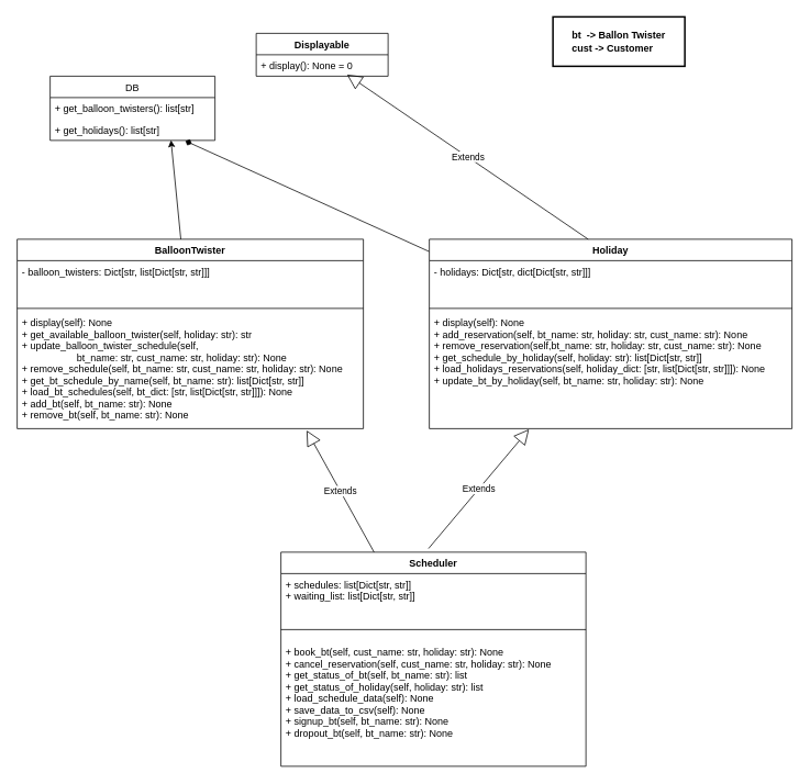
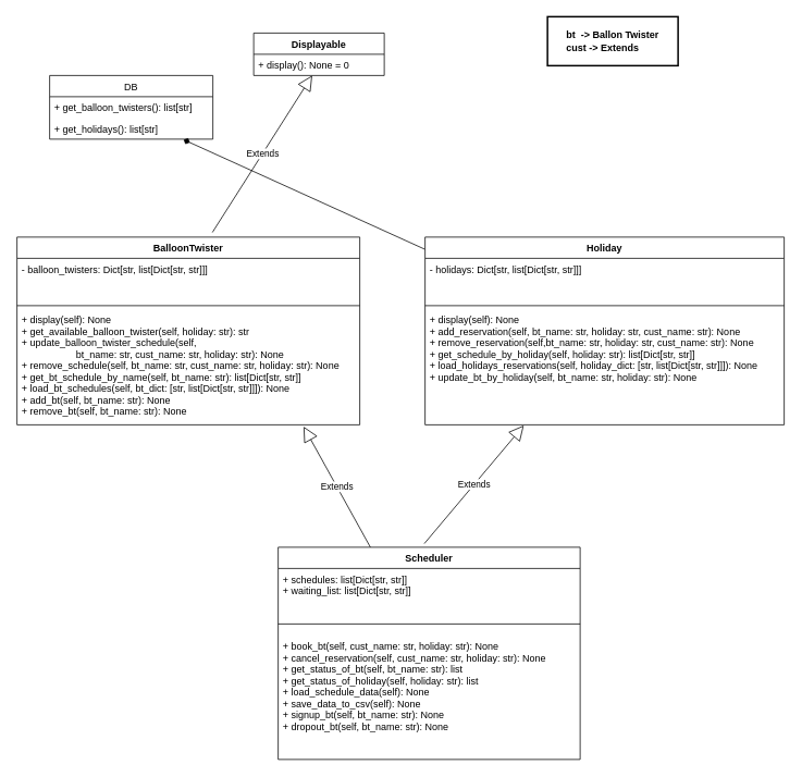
  <mxCell id="0" />
  <mxCell id="1" parent="0" />
  <mxCell id="2" value="Scheduler" style="swimlane;fontStyle=1;align=center;verticalAlign=top;childLayout=stackLayout;horizontal=1;startSize=26;horizontalStack=0;resizeParent=1;resizeParentMax=0;resizeLast=0;collapsible=1;marginBottom=0;" vertex="1" parent="1"><mxGeometry x="340" y="670" width="370" height="260" as="geometry" /></mxCell>
  <mxCell id="3" value="+ schedules: list[Dict[str, str]]&#10;+ waiting_list: list[Dict[str, str]]" style="text;strokeColor=none;fillColor=none;align=left;verticalAlign=top;spacingLeft=4;spacingRight=4;overflow=hidden;rotatable=0;points=[[0,0.5],[1,0.5]];portConstraint=eastwest;" vertex="1" parent="2"><mxGeometry y="26" width="370" height="54" as="geometry" /></mxCell>
  <mxCell id="4" value="" style="line;strokeWidth=1;fillColor=none;align=left;verticalAlign=middle;spacingTop=-1;spacingLeft=3;spacingRight=3;rotatable=0;labelPosition=right;points=[];portConstraint=eastwest;" vertex="1" parent="2"><mxGeometry y="80" width="370" height="28" as="geometry" /></mxCell>
  <mxCell id="5" value="+ book_bt(self, cust_name: str, holiday: str): None&#10;+ cancel_reservation(self, cust_name: str, holiday: str): None&#10;+ get_status_of_bt(self, bt_name: str): list&#10;+ get_status_of_holiday(self, holiday: str): list&#10;+ load_schedule_data(self): None&#10;+ save_data_to_csv(self): None&#10;+ signup_bt(self, bt_name: str): None&#10;+ dropout_bt(self, bt_name: str): None" style="text;strokeColor=none;fillColor=none;align=left;verticalAlign=top;spacingLeft=4;spacingRight=4;overflow=hidden;rotatable=0;points=[[0,0.5],[1,0.5]];portConstraint=eastwest;" vertex="1" parent="2"><mxGeometry y="108" width="370" height="152" as="geometry" /></mxCell>
- <mxCell id="6" style="edgeStyle=none;html=1;entryX=0.733;entryY=0.989;entryDx=0;entryDy=0;entryPerimeter=0;" edge="1" parent="1" source="7" target="22"><mxGeometry relative="1" as="geometry" /></mxCell>
  <mxCell id="7" value="BalloonTwister" style="swimlane;fontStyle=1;align=center;verticalAlign=top;childLayout=stackLayout;horizontal=1;startSize=26;horizontalStack=0;resizeParent=1;resizeParentMax=0;resizeLast=0;collapsible=1;marginBottom=0;" vertex="1" parent="1"><mxGeometry x="20" y="290" width="420" height="230" as="geometry" /></mxCell>
  <mxCell id="8" value="- balloon_twisters: Dict[str, list[Dict[str, str]]]" style="text;strokeColor=none;fillColor=none;align=left;verticalAlign=top;spacingLeft=4;spacingRight=4;overflow=hidden;rotatable=0;points=[[0,0.5],[1,0.5]];portConstraint=eastwest;" vertex="1" parent="7"><mxGeometry y="26" width="420" height="54" as="geometry" /></mxCell>
  <mxCell id="9" value="" style="line;strokeWidth=1;fillColor=none;align=left;verticalAlign=middle;spacingTop=-1;spacingLeft=3;spacingRight=3;rotatable=0;labelPosition=right;points=[];portConstraint=eastwest;" vertex="1" parent="7"><mxGeometry y="80" width="420" height="8" as="geometry" /></mxCell>
  <mxCell id="10" value="+ display(self): None&#10;+ get_available_balloon_twister(self, holiday: str): str&#10;+ update_balloon_twister_schedule(self, &#10;                    bt_name: str, cust_name: str, holiday: str): None&#10;+ remove_schedule(self, bt_name: str, cust_name: str, holiday: str): None&#10;+ get_bt_schedule_by_name(self, bt_name: str): list[Dict[str, str]]&#10;+ load_bt_schedules(self, bt_dict: [str, list[Dict[str, str]]]): None&#10;+ add_bt(self, bt_name: str): None&#10;+ remove_bt(self, bt_name: str): None" style="text;strokeColor=none;fillColor=none;align=left;verticalAlign=top;spacingLeft=4;spacingRight=4;overflow=hidden;rotatable=0;points=[[0,0.5],[1,0.5]];portConstraint=eastwest;" vertex="1" parent="7"><mxGeometry y="88" width="420" height="142" as="geometry" /></mxCell>
  <mxCell id="11" style="edgeStyle=none;html=1;entryX=0.821;entryY=1.026;entryDx=0;entryDy=0;entryPerimeter=0;endArrow=diamond;" edge="1" parent="1" source="12" target="22"><mxGeometry relative="1" as="geometry" /></mxCell>
  <mxCell id="12" value="Holiday" style="swimlane;fontStyle=1;align=center;verticalAlign=top;childLayout=stackLayout;horizontal=1;startSize=26;horizontalStack=0;resizeParent=1;resizeParentMax=0;resizeLast=0;collapsible=1;marginBottom=0;" vertex="1" parent="1"><mxGeometry x="520" y="290" width="440" height="230" as="geometry" /></mxCell>
- <mxCell id="13" value="- holidays: Dict[str, dict[Dict[str, str]]]" style="text;strokeColor=none;fillColor=none;align=left;verticalAlign=top;spacingLeft=4;spacingRight=4;overflow=hidden;rotatable=0;points=[[0,0.5],[1,0.5]];portConstraint=eastwest;" vertex="1" parent="12"><mxGeometry y="26" width="440" height="54" as="geometry" /></mxCell>
+ <mxCell id="13" value="- holidays: Dict[str, list[Dict[str, str]]]" style="text;strokeColor=none;fillColor=none;align=left;verticalAlign=top;spacingLeft=4;spacingRight=4;overflow=hidden;rotatable=0;points=[[0,0.5],[1,0.5]];portConstraint=eastwest;" vertex="1" parent="12"><mxGeometry y="26" width="440" height="54" as="geometry" /></mxCell>
  <mxCell id="14" value="" style="line;strokeWidth=1;fillColor=none;align=left;verticalAlign=middle;spacingTop=-1;spacingLeft=3;spacingRight=3;rotatable=0;labelPosition=right;points=[];portConstraint=eastwest;" vertex="1" parent="12"><mxGeometry y="80" width="440" height="8" as="geometry" /></mxCell>
  <mxCell id="15" value="+ display(self): None&#10;+ add_reservation(self, bt_name: str, holiday: str, cust_name: str): None&#10;+ remove_reservation(self,bt_name: str, holiday: str, cust_name: str): None&#10;+ get_schedule_by_holiday(self, holiday: str): list[Dict[str, str]]&#10;+ load_holidays_reservations(self, holiday_dict: [str, list[Dict[str, str]]]): None&#10;+ update_bt_by_holiday(self, bt_name: str, holiday: str): None" style="text;strokeColor=none;fillColor=none;align=left;verticalAlign=top;spacingLeft=4;spacingRight=4;overflow=hidden;rotatable=0;points=[[0,0.5],[1,0.5]];portConstraint=eastwest;" vertex="1" parent="12"><mxGeometry y="88" width="440" height="142" as="geometry" /></mxCell>
  <mxCell id="16" value="Displayable" style="swimlane;fontStyle=1;align=center;verticalAlign=top;childLayout=stackLayout;horizontal=1;startSize=26;horizontalStack=0;resizeParent=1;resizeParentMax=0;resizeLast=0;collapsible=1;marginBottom=0;" vertex="1" parent="1"><mxGeometry x="310" y="40" width="160" height="52" as="geometry" /></mxCell>
  <mxCell id="17" value="+ display(): None = 0" style="text;strokeColor=none;fillColor=none;align=left;verticalAlign=top;spacingLeft=4;spacingRight=4;overflow=hidden;rotatable=0;points=[[0,0.5],[1,0.5]];portConstraint=eastwest;" vertex="1" parent="16"><mxGeometry y="26" width="160" height="26" as="geometry" /></mxCell>
- <mxCell id="19" value="Extends" style="endArrow=block;endSize=16;endFill=0;html=1;entryX=0.688;entryY=0.923;entryDx=0;entryDy=0;entryPerimeter=0;exitX=0.438;exitY=0;exitDx=0;exitDy=0;exitPerimeter=0;" edge="1" parent="1" source="12" target="17"><mxGeometry width="160" relative="1" as="geometry"><mxPoint x="340" y="250" as="sourcePoint" /><mxPoint x="500" y="250" as="targetPoint" /></mxGeometry></mxCell>
+ <mxCell id="18" value="Extends" style="endArrow=block;endSize=16;endFill=0;html=1;exitX=0.57;exitY=-0.025;exitDx=0;exitDy=0;exitPerimeter=0;" edge="1" parent="1" source="7" target="17"><mxGeometry width="160" relative="1" as="geometry"><mxPoint x="260" y="140" as="sourcePoint" /><mxPoint x="490" y="240" as="targetPoint" /></mxGeometry></mxCell>
  <mxCell id="20" value="DB" style="swimlane;fontStyle=0;childLayout=stackLayout;horizontal=1;startSize=26;fillColor=none;horizontalStack=0;resizeParent=1;resizeParentMax=0;resizeLast=0;collapsible=1;marginBottom=0;" vertex="1" parent="1"><mxGeometry x="60" y="92" width="200" height="78" as="geometry" /></mxCell>
  <mxCell id="21" value="+ get_balloon_twisters(): list[str]" style="text;strokeColor=none;fillColor=none;align=left;verticalAlign=top;spacingLeft=4;spacingRight=4;overflow=hidden;rotatable=0;points=[[0,0.5],[1,0.5]];portConstraint=eastwest;" vertex="1" parent="20"><mxGeometry y="26" width="200" height="26" as="geometry" /></mxCell>
  <mxCell id="22" value="+ get_holidays(): list[str]" style="text;strokeColor=none;fillColor=none;align=left;verticalAlign=top;spacingLeft=4;spacingRight=4;overflow=hidden;rotatable=0;points=[[0,0.5],[1,0.5]];portConstraint=eastwest;" vertex="1" parent="20"><mxGeometry y="52" width="200" height="26" as="geometry" /></mxCell>
- <mxCell id="23" value="&lt;div style=&quot;text-align: left&quot;&gt;&lt;span&gt;bt&amp;nbsp; -&amp;gt; Ballon Twister&lt;/span&gt;&lt;/div&gt;&lt;div style=&quot;text-align: left&quot;&gt;&lt;span&gt;cust -&amp;gt; Customer&lt;/span&gt;&lt;/div&gt;" style="shape=rect;strokeWidth=2;fontStyle=1;html=1;whiteSpace=wrap;align=center;" vertex="1" parent="1"><mxGeometry x="670" y="20" width="160" height="60" as="geometry" /></mxCell>
+ <mxCell id="23" value="&lt;div style=&quot;text-align: left&quot;&gt;&lt;span&gt;bt&amp;nbsp; -&amp;gt; Ballon Twister&lt;/span&gt;&lt;/div&gt;&lt;div style=&quot;text-align: left&quot;&gt;&lt;span&gt;cust -&amp;gt; Extends&lt;/span&gt;&lt;/div&gt;" style="shape=rect;strokeWidth=2;fontStyle=1;html=1;whiteSpace=wrap;align=center;" vertex="1" parent="1"><mxGeometry x="670" y="20" width="160" height="60" as="geometry" /></mxCell>
  <mxCell id="24" value="" style="align=left;html=1;verticalAlign=middle;labelPosition=right;verticalLabelPosition=middle;labelBackgroundColor=none;fontSize=10" connectable="0" vertex="1" parent="23"><mxGeometry x="160" y="30" as="geometry" /></mxCell>
  <mxCell id="25" value="Extends" style="endArrow=block;endSize=16;endFill=0;html=1;entryX=0.836;entryY=1.015;entryDx=0;entryDy=0;entryPerimeter=0;" edge="1" parent="1" source="2" target="10"><mxGeometry width="160" relative="1" as="geometry"><mxPoint x="390" y="570" as="sourcePoint" /><mxPoint x="550" y="570" as="targetPoint" /></mxGeometry></mxCell>
  <mxCell id="26" value="Extends" style="endArrow=block;endSize=16;endFill=0;html=1;entryX=0.275;entryY=1.005;entryDx=0;entryDy=0;entryPerimeter=0;exitX=0.484;exitY=-0.017;exitDx=0;exitDy=0;exitPerimeter=0;" edge="1" parent="1" source="2" target="15"><mxGeometry width="160" relative="1" as="geometry"><mxPoint x="459.865" y="620" as="sourcePoint" /><mxPoint x="381.12" y="532.13" as="targetPoint" /></mxGeometry></mxCell>
